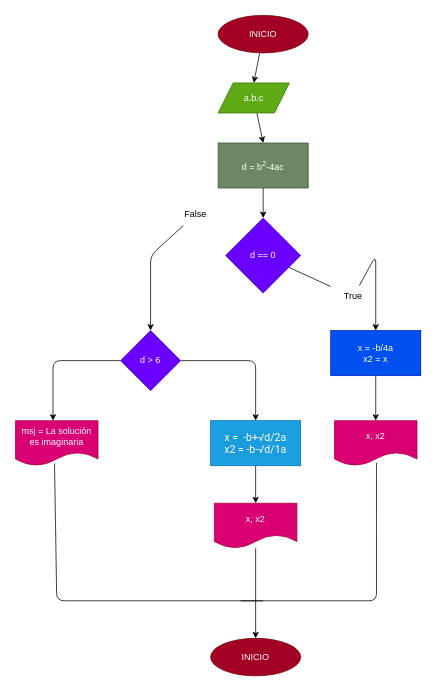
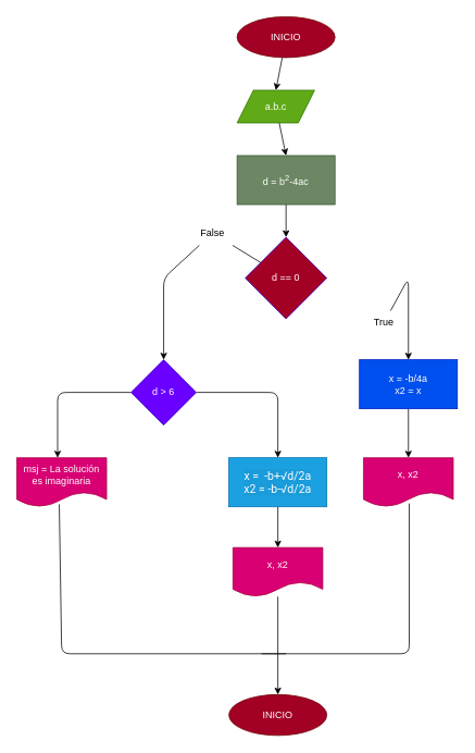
  <mxCell id="0" />
  <mxCell id="1" parent="0" />
  <mxCell id="2" style="edgeStyle=none;html=1;entryX=0.5;entryY=0;entryDx=0;entryDy=0;" edge="1" parent="1" source="3" target="5"><mxGeometry relative="1" as="geometry" /></mxCell>
  <mxCell id="3" value="INICIO" style="ellipse;whiteSpace=wrap;html=1;fillColor=#a20025;fontColor=#ffffff;strokeColor=#6F0000;" vertex="1" parent="1"><mxGeometry x="290" y="20" width="120" height="50" as="geometry" /></mxCell>
  <mxCell id="4" style="edgeStyle=none;html=1;" edge="1" parent="1" source="5"><mxGeometry relative="1" as="geometry"><mxPoint x="350" y="190" as="targetPoint" /></mxGeometry></mxCell>
  <mxCell id="5" value="a.b.c" style="shape=parallelogram;perimeter=parallelogramPerimeter;whiteSpace=wrap;html=1;fixedSize=1;fillColor=#60a917;fontColor=#ffffff;strokeColor=#2D7600;" vertex="1" parent="1"><mxGeometry x="290" y="110" width="95" height="40" as="geometry" /></mxCell>
  <mxCell id="6" style="edgeStyle=none;html=1;" edge="1" parent="1" source="7"><mxGeometry relative="1" as="geometry"><mxPoint x="350" y="290" as="targetPoint" /></mxGeometry></mxCell>
  <mxCell id="7" value="d = b&lt;sup&gt;2&lt;/sup&gt;-4ac" style="rounded=0;whiteSpace=wrap;html=1;fillColor=#6d8764;fontColor=#ffffff;strokeColor=#3A5431;" vertex="1" parent="1"><mxGeometry x="290" y="190" width="120" height="60" as="geometry" /></mxCell>
  <mxCell id="8" style="edgeStyle=none;html=1;startArrow=none;" edge="1" parent="1" source="12"><mxGeometry relative="1" as="geometry"><mxPoint x="500" y="440" as="targetPoint" /><Array as="points"><mxPoint x="500" y="340" /></Array></mxGeometry></mxCell>
  <mxCell id="9" style="edgeStyle=none;html=1;startArrow=none;" edge="1" parent="1" source="14"><mxGeometry relative="1" as="geometry"><mxPoint x="200" y="440" as="targetPoint" /><Array as="points"><mxPoint x="200" y="340" /></Array></mxGeometry></mxCell>
- <mxCell id="10" value="d == 0" style="rhombus;whiteSpace=wrap;html=1;fillColor=#6a00ff;fontColor=#ffffff;strokeColor=#3700CC;" vertex="1" parent="1"><mxGeometry x="300" y="290" width="100" height="100" as="geometry" /></mxCell>
- <mxCell id="11" value="" style="edgeStyle=none;html=1;endArrow=none;" edge="1" parent="1" source="10" target="12"><mxGeometry relative="1" as="geometry"><mxPoint x="500" y="440" as="targetPoint" /><mxPoint x="400" y="340" as="sourcePoint" /><Array as="points" /></mxGeometry></mxCell>
+ <mxCell id="10" value="d == 0" style="rhombus;whiteSpace=wrap;html=1;fillColor=#a20025;fontColor=#ffffff;strokeColor=#3700CC;" vertex="1" parent="1"><mxGeometry x="300" y="290" width="100" height="100" as="geometry" /></mxCell>
  <mxCell id="12" value="True" style="text;html=1;strokeColor=none;fillColor=none;align=center;verticalAlign=middle;whiteSpace=wrap;rounded=0;" vertex="1" parent="1"><mxGeometry x="440" y="380" width="60" height="30" as="geometry" /></mxCell>
+ <mxCell id="13" value="" style="edgeStyle=none;html=1;endArrow=none;" edge="1" parent="1" source="10" target="14"><mxGeometry relative="1" as="geometry"><mxPoint x="200" y="440" as="targetPoint" /><mxPoint x="300" y="340" as="sourcePoint" /><Array as="points" /></mxGeometry></mxCell>
  <mxCell id="14" value="False" style="text;html=1;strokeColor=none;fillColor=none;align=center;verticalAlign=middle;whiteSpace=wrap;rounded=0;" vertex="1" parent="1"><mxGeometry x="230" y="270" width="60" height="30" as="geometry" /></mxCell>
  <mxCell id="15" style="edgeStyle=none;html=1;" edge="1" parent="1" source="17"><mxGeometry relative="1" as="geometry"><mxPoint x="70" y="560" as="targetPoint" /><Array as="points"><mxPoint x="70" y="480" /></Array></mxGeometry></mxCell>
  <mxCell id="16" style="edgeStyle=none;html=1;" edge="1" parent="1" source="17"><mxGeometry relative="1" as="geometry"><mxPoint x="340" y="560" as="targetPoint" /><Array as="points"><mxPoint x="340" y="480" /></Array></mxGeometry></mxCell>
  <mxCell id="17" value="d &amp;gt; 6" style="rhombus;whiteSpace=wrap;html=1;fillColor=#6a00ff;fontColor=#ffffff;strokeColor=#3700CC;" vertex="1" parent="1"><mxGeometry x="160" y="440" width="80" height="80" as="geometry" /></mxCell>
  <mxCell id="18" value="msj = La solución es imaginaria" style="shape=document;whiteSpace=wrap;html=1;boundedLbl=1;fillColor=#d80073;fontColor=#ffffff;strokeColor=#A50040;" vertex="1" parent="1"><mxGeometry x="20" y="560" width="110" height="60" as="geometry" /></mxCell>
  <mxCell id="19" style="edgeStyle=none;html=1;fontSize=14;fontColor=#fcfcfd;" edge="1" parent="1" source="20"><mxGeometry relative="1" as="geometry"><mxPoint x="340" y="670" as="targetPoint" /></mxGeometry></mxCell>
- <mxCell id="20" value="&lt;span style=&quot;font-family: Roboto, sans-serif; font-size: 14px; text-align: start; background-color: rgba(32, 33, 36, 0.04);&quot;&gt;&lt;font color=&quot;#fcfcfd&quot;&gt;x =&amp;nbsp; -b+√d/2a&lt;br&gt;x2 = -b-√d/1a&lt;/font&gt;&lt;/span&gt;" style="rounded=0;whiteSpace=wrap;html=1;fillColor=#1ba1e2;fontColor=#ffffff;strokeColor=#006EAF;" vertex="1" parent="1"><mxGeometry x="280" y="560" width="120" height="60" as="geometry" /></mxCell>
+ <mxCell id="20" value="&lt;span style=&quot;font-family: Roboto, sans-serif; font-size: 14px; text-align: start; background-color: rgba(32, 33, 36, 0.04);&quot;&gt;&lt;font color=&quot;#fcfcfd&quot;&gt;x =&amp;nbsp; -b+√d/2a&lt;br&gt;x2 = -b-√d/2a&lt;/font&gt;&lt;/span&gt;" style="rounded=0;whiteSpace=wrap;html=1;fillColor=#1ba1e2;fontColor=#ffffff;strokeColor=#006EAF;" vertex="1" parent="1"><mxGeometry x="280" y="560" width="120" height="60" as="geometry" /></mxCell>
  <mxCell id="21" style="edgeStyle=none;html=1;fontSize=14;fontColor=#fcfcfd;" edge="1" parent="1" source="22"><mxGeometry relative="1" as="geometry"><mxPoint x="500" y="560" as="targetPoint" /></mxGeometry></mxCell>
  <mxCell id="22" value="x = -b/4a&lt;br&gt;x2 = x" style="rounded=0;whiteSpace=wrap;html=1;fillColor=#0050ef;fontColor=#ffffff;strokeColor=#001DBC;" vertex="1" parent="1"><mxGeometry x="440" y="440" width="120" height="60" as="geometry" /></mxCell>
  <mxCell id="23" value="x, x2&lt;span style=&quot;color: rgba(0, 0, 0, 0); font-family: monospace; font-size: 0px; text-align: start;&quot;&gt;%3CmxGraphModel%3E%3Croot%3E%3CmxCell%20id%3D%220%22%2F%3E%3CmxCell%20id%3D%221%22%20parent%3D%220%22%2F%3E%3CmxCell%20id%3D%222%22%20value%3D%22msj%20%3D%20La%20soluci%C3%B3n%20es%20imaginaria%22%20style%3D%22shape%3Ddocument%3BwhiteSpace%3Dwrap%3Bhtml%3D1%3BboundedLbl%3D1%3BfillColor%3D%23d80073%3BfontColor%3D%23ffffff%3BstrokeColor%3D%23A50040%3B%22%20vertex%3D%221%22%20parent%3D%221%22%3E%3CmxGeometry%20x%3D%2210%22%20y%3D%22560%22%20width%3D%22110%22%20height%3D%2260%22%20as%3D%22geometry%22%2F%3E%3C%2FmxCell%3E%3C%2Froot%3E%3C%2FmxGraphModel%3E&lt;/span&gt;" style="shape=document;whiteSpace=wrap;html=1;boundedLbl=1;fillColor=#d80073;fontColor=#ffffff;strokeColor=#A50040;" vertex="1" parent="1"><mxGeometry x="445" y="560" width="110" height="60" as="geometry" /></mxCell>
  <mxCell id="24" style="edgeStyle=none;html=1;fontSize=14;fontColor=#fcfcfd;" edge="1" parent="1" source="25"><mxGeometry relative="1" as="geometry"><mxPoint x="340" y="850" as="targetPoint" /></mxGeometry></mxCell>
  <mxCell id="25" value="x, x2&lt;span style=&quot;color: rgba(0, 0, 0, 0); font-family: monospace; font-size: 0px; text-align: start;&quot;&gt;%3CmxGraphModel%3E%3Croot%3E%3CmxCell%20id%3D%220%22%2F%3E%3CmxCell%20id%3D%221%22%20parent%3D%220%22%2F%3E%3CmxCell%20id%3D%222%22%20value%3D%22msj%20%3D%20La%20soluci%C3%B3n%20es%20imaginaria%22%20style%3D%22shape%3Ddocument%3BwhiteSpace%3Dwrap%3Bhtml%3D1%3BboundedLbl%3D1%3BfillColor%3D%23d80073%3BfontColor%3D%23ffffff%3BstrokeColor%3D%23A50040%3B%22%20vertex%3D%221%22%20parent%3D%221%22%3E%3CmxGeometry%20x%3D%2210%22%20y%3D%22560%22%20width%3D%22110%22%20height%3D%2260%22%20as%3D%22geometry%22%2F%3E%3C%2FmxCell%3E%3C%2Froot%3E%3C%2FmxGraphModel%3E&lt;/span&gt;" style="shape=document;whiteSpace=wrap;html=1;boundedLbl=1;fillColor=#d80073;fontColor=#ffffff;strokeColor=#A50040;" vertex="1" parent="1"><mxGeometry x="285" y="670" width="110" height="60" as="geometry" /></mxCell>
  <mxCell id="26" value="" style="endArrow=none;html=1;fontSize=14;fontColor=#fcfcfd;exitX=0.473;exitY=0.95;exitDx=0;exitDy=0;exitPerimeter=0;" edge="1" parent="1" source="18"><mxGeometry width="50" height="50" relative="1" as="geometry"><mxPoint x="280" y="690" as="sourcePoint" /><mxPoint x="350" y="800" as="targetPoint" /><Array as="points"><mxPoint x="75" y="800" /><mxPoint x="344" y="800" /></Array></mxGeometry></mxCell>
  <mxCell id="27" value="" style="endArrow=none;html=1;fontSize=14;fontColor=#fcfcfd;entryX=0.509;entryY=0.933;entryDx=0;entryDy=0;entryPerimeter=0;" edge="1" parent="1" target="23"><mxGeometry width="50" height="50" relative="1" as="geometry"><mxPoint x="320" y="800" as="sourcePoint" /><mxPoint x="330" y="640" as="targetPoint" /><Array as="points"><mxPoint x="345" y="800" /><mxPoint x="501" y="800" /></Array></mxGeometry></mxCell>
  <mxCell id="28" value="INICIO" style="ellipse;whiteSpace=wrap;html=1;fillColor=#a20025;fontColor=#ffffff;strokeColor=#6F0000;" vertex="1" parent="1"><mxGeometry x="280" y="850" width="120" height="50" as="geometry" /></mxCell>
